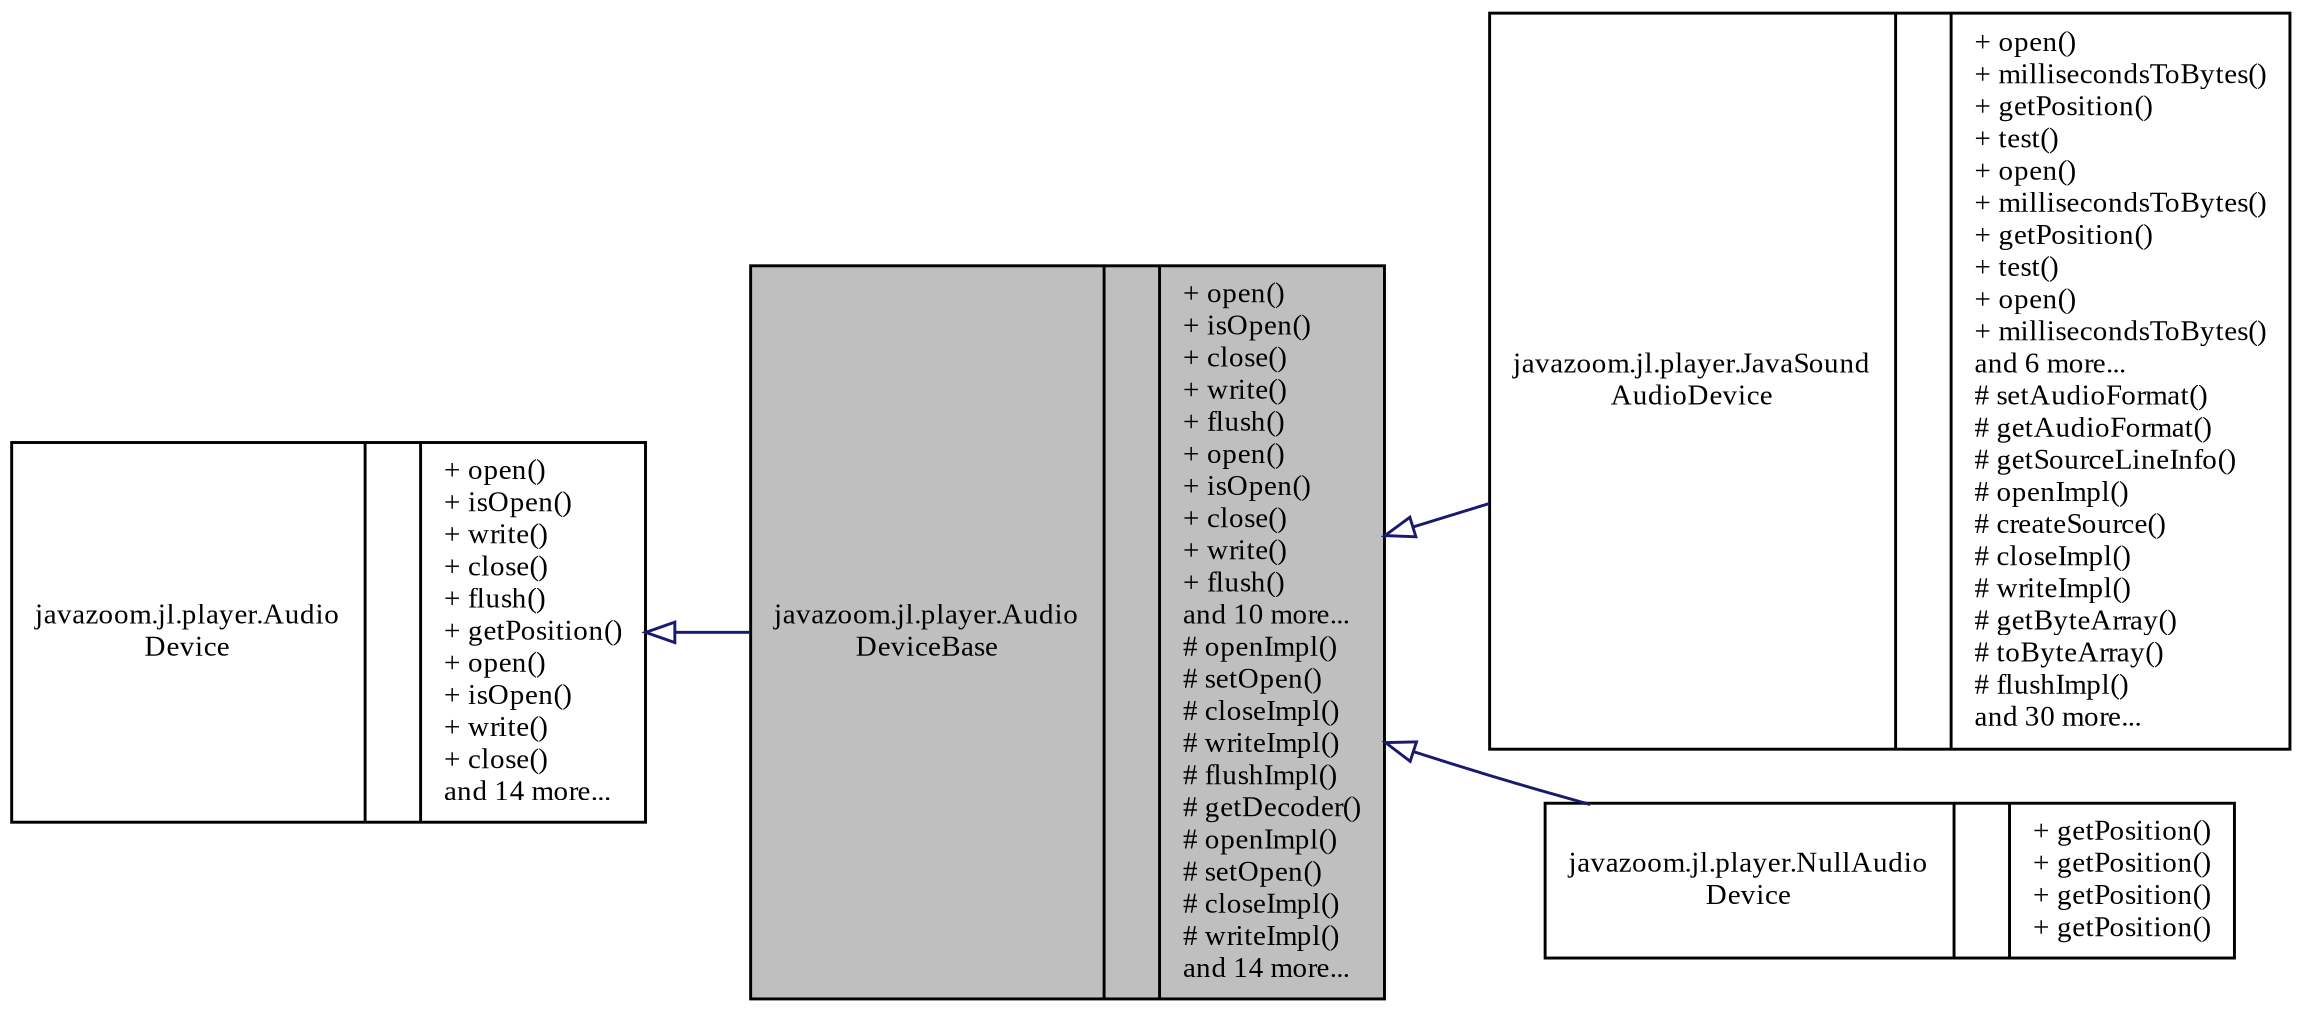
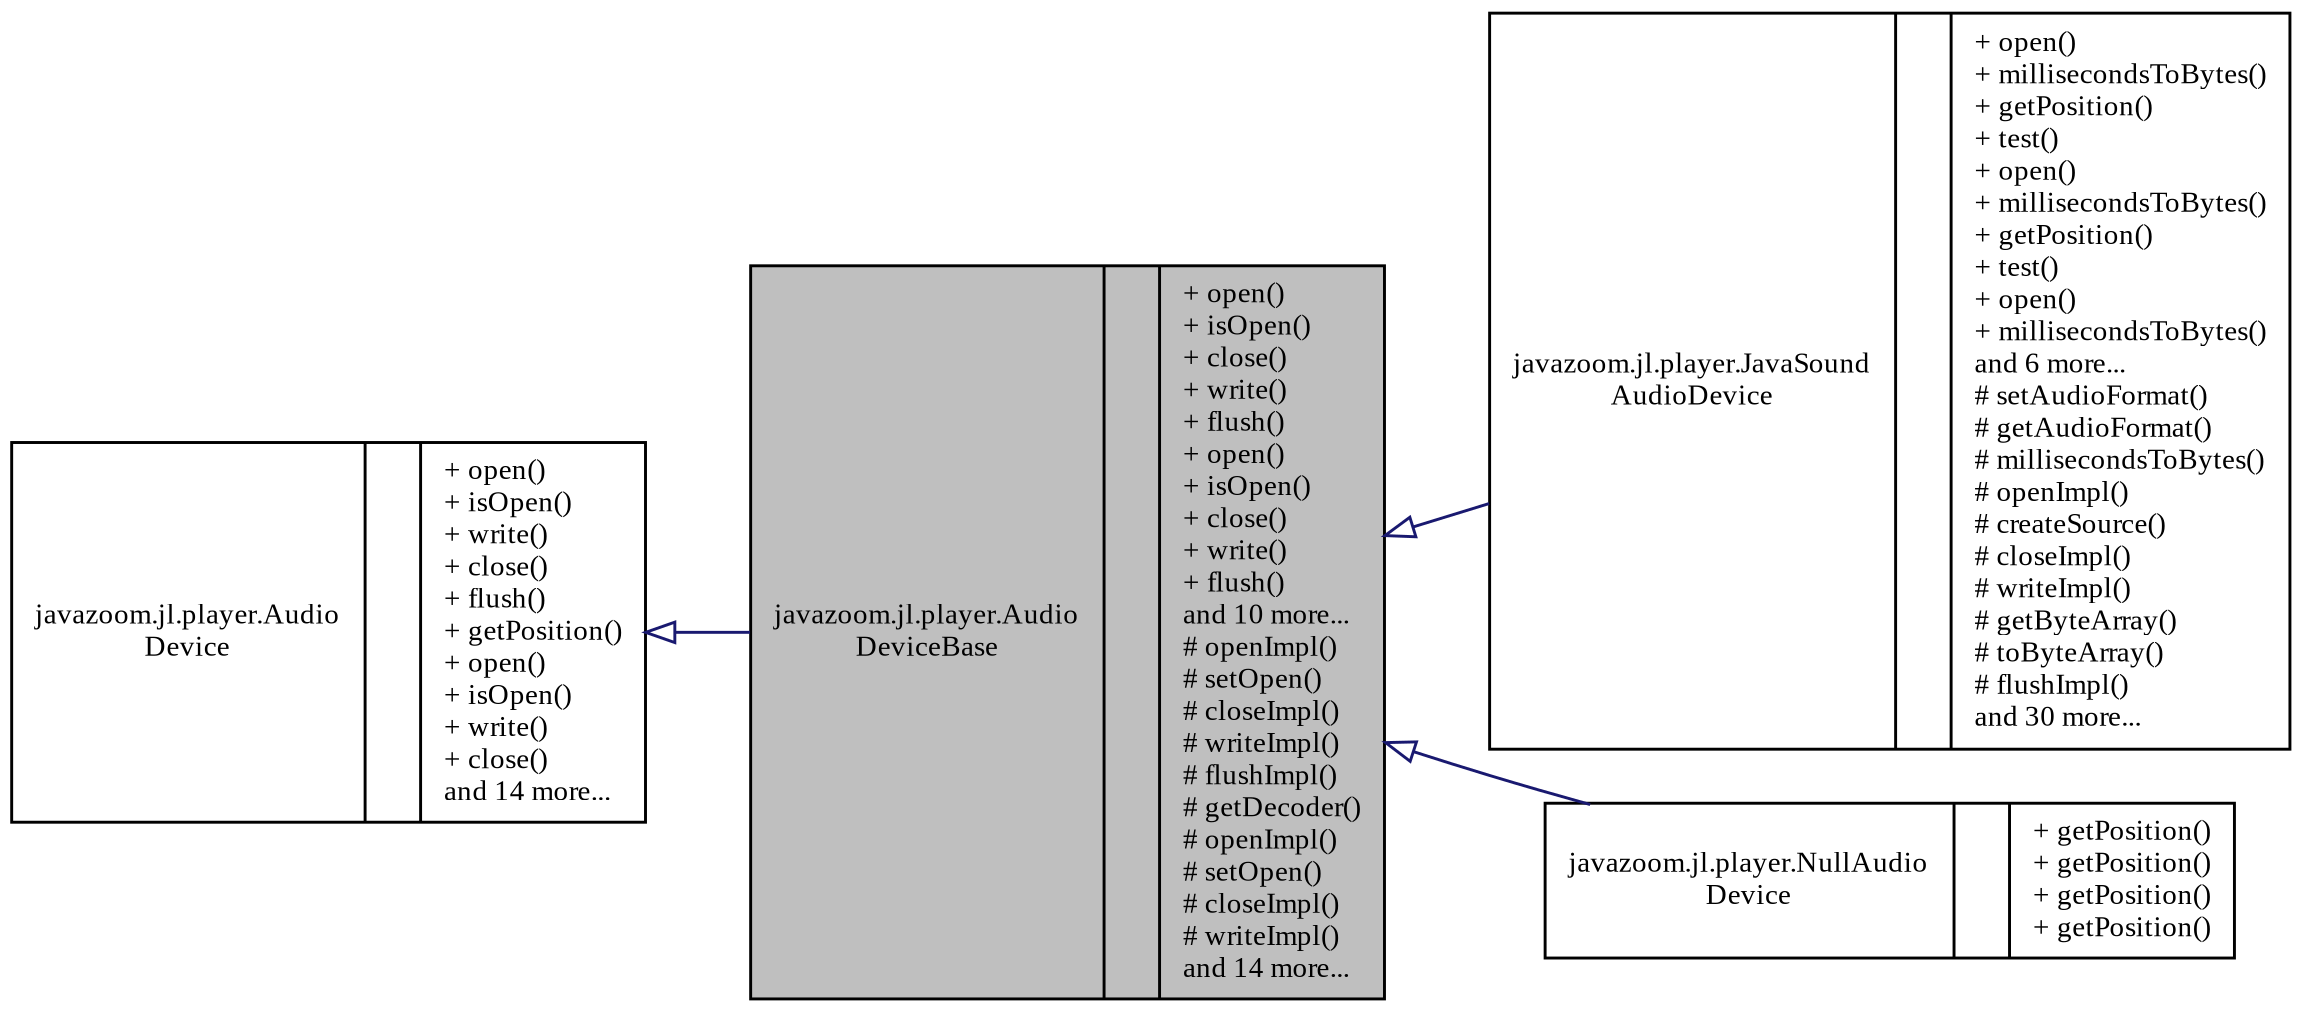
  digraph {
    rankdir=LR
    fontname="Liberation Serif"
    node [color=black fillcolor=white fontname="Liberation Serif" fontsize=10 shape=record style=filled]
    edge [arrowtail=onormal color=midnightblue dir=back fontname="Liberation Serif" fontsize=10 labelfontname=Helvetica labelfontsize=10 style=solid]
    n1 [fillcolor=grey75 fontcolor=black height=0.2 label="{javazoom.jl.player.Audio\lDeviceBase\n||+ open()\l+ isOpen()\l+ close()\l+ write()\l+ flush()\l+ open()\l+ isOpen()\l+ close()\l+ write()\l+ flush()\land 10 more...\l# openImpl()\l# setOpen()\l# closeImpl()\l# writeImpl()\l# flushImpl()\l# getDecoder()\l# openImpl()\l# setOpen()\l# closeImpl()\l# writeImpl()\land 14 more...\l}" width=0.4]
-   n2 [height=0.2 label="{javazoom.jl.player.JavaSound\lAudioDevice\n||+ open()\l+ millisecondsToBytes()\l+ getPosition()\l+ test()\l+ open()\l+ millisecondsToBytes()\l+ getPosition()\l+ test()\l+ open()\l+ millisecondsToBytes()\land 6 more...\l# setAudioFormat()\l# getAudioFormat()\l# getSourceLineInfo()\l# openImpl()\l# createSource()\l# closeImpl()\l# writeImpl()\l# getByteArray()\l# toByteArray()\l# flushImpl()\land 30 more...\l}" width=0.4]
+   n2 [height=0.2 label="{javazoom.jl.player.JavaSound\lAudioDevice\n||+ open()\l+ millisecondsToBytes()\l+ getPosition()\l+ test()\l+ open()\l+ millisecondsToBytes()\l+ getPosition()\l+ test()\l+ open()\l+ millisecondsToBytes()\land 6 more...\l# setAudioFormat()\l# getAudioFormat()\l# millisecondsToBytes()\l# openImpl()\l# createSource()\l# closeImpl()\l# writeImpl()\l# getByteArray()\l# toByteArray()\l# flushImpl()\land 30 more...\l}" width=0.4]
    n3 [height=0.2 label="{javazoom.jl.player.NullAudio\lDevice\n||+ getPosition()\l+ getPosition()\l+ getPosition()\l+ getPosition()\l}" width=0.4]
    n4 [height=0.2 label="{javazoom.jl.player.Audio\lDevice\n||+ open()\l+ isOpen()\l+ write()\l+ close()\l+ flush()\l+ getPosition()\l+ open()\l+ isOpen()\l+ write()\l+ close()\land 14 more...\l}" width=0.4]
    n1 -> n2
    n1 -> n3
    n4 -> n1
  }
